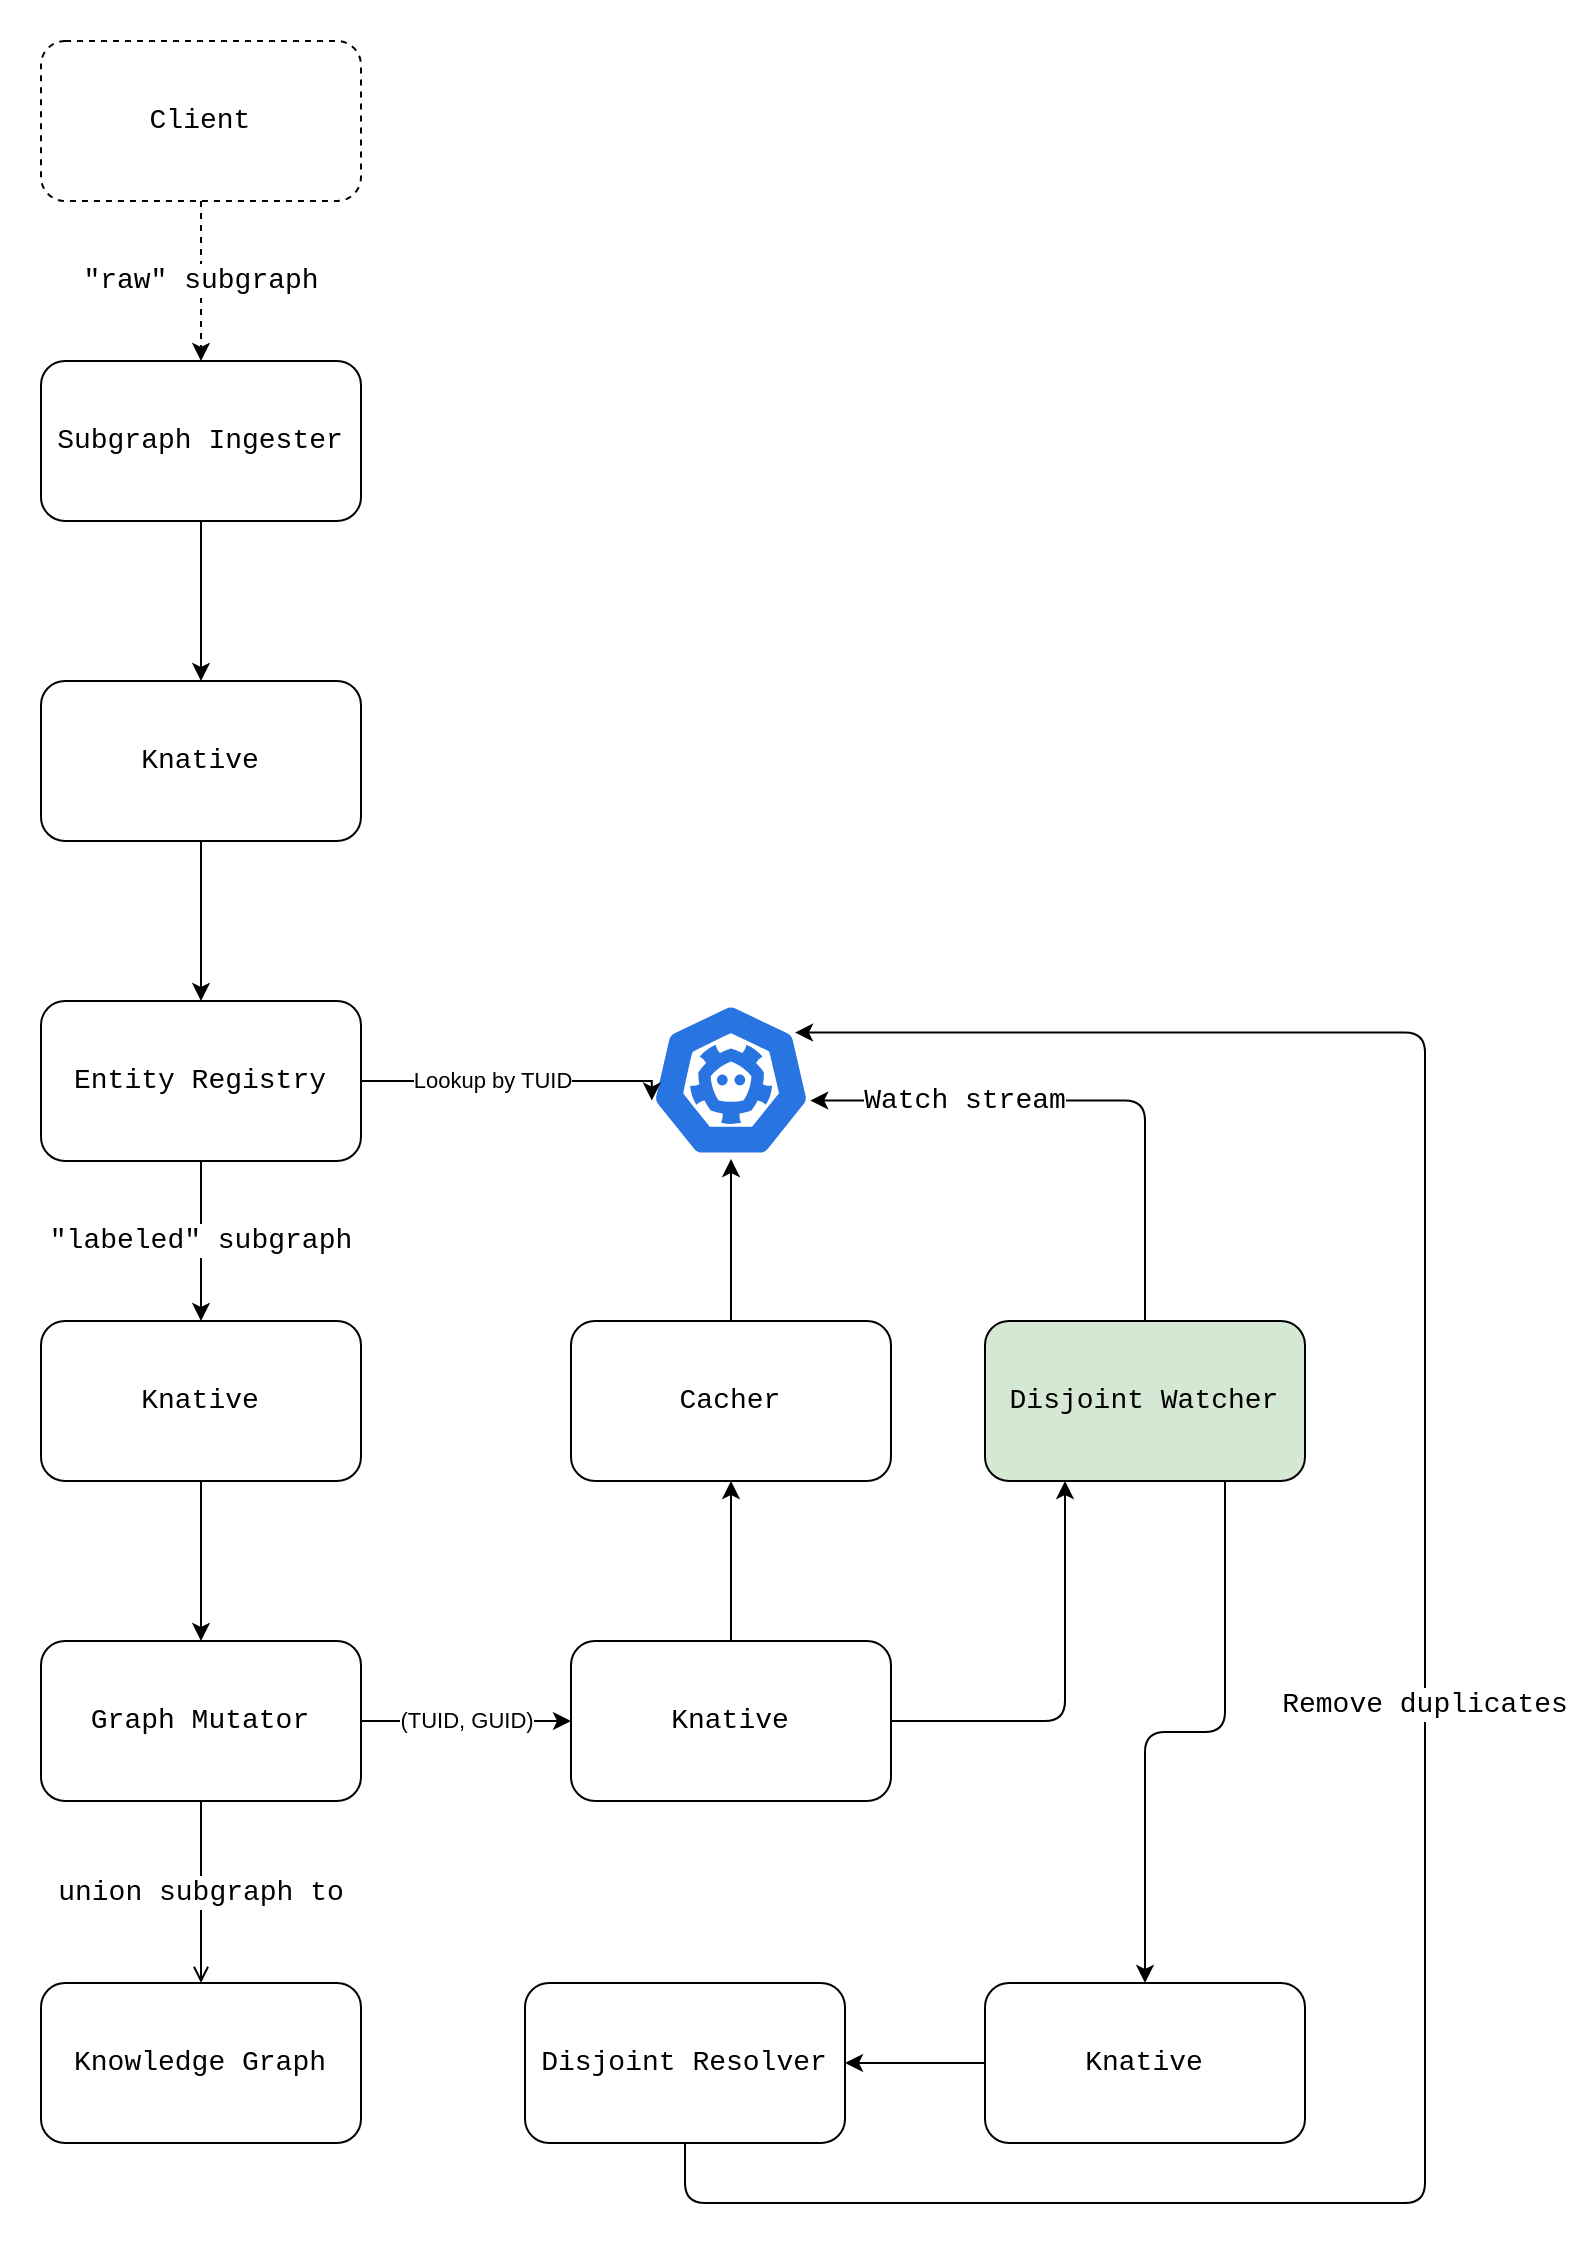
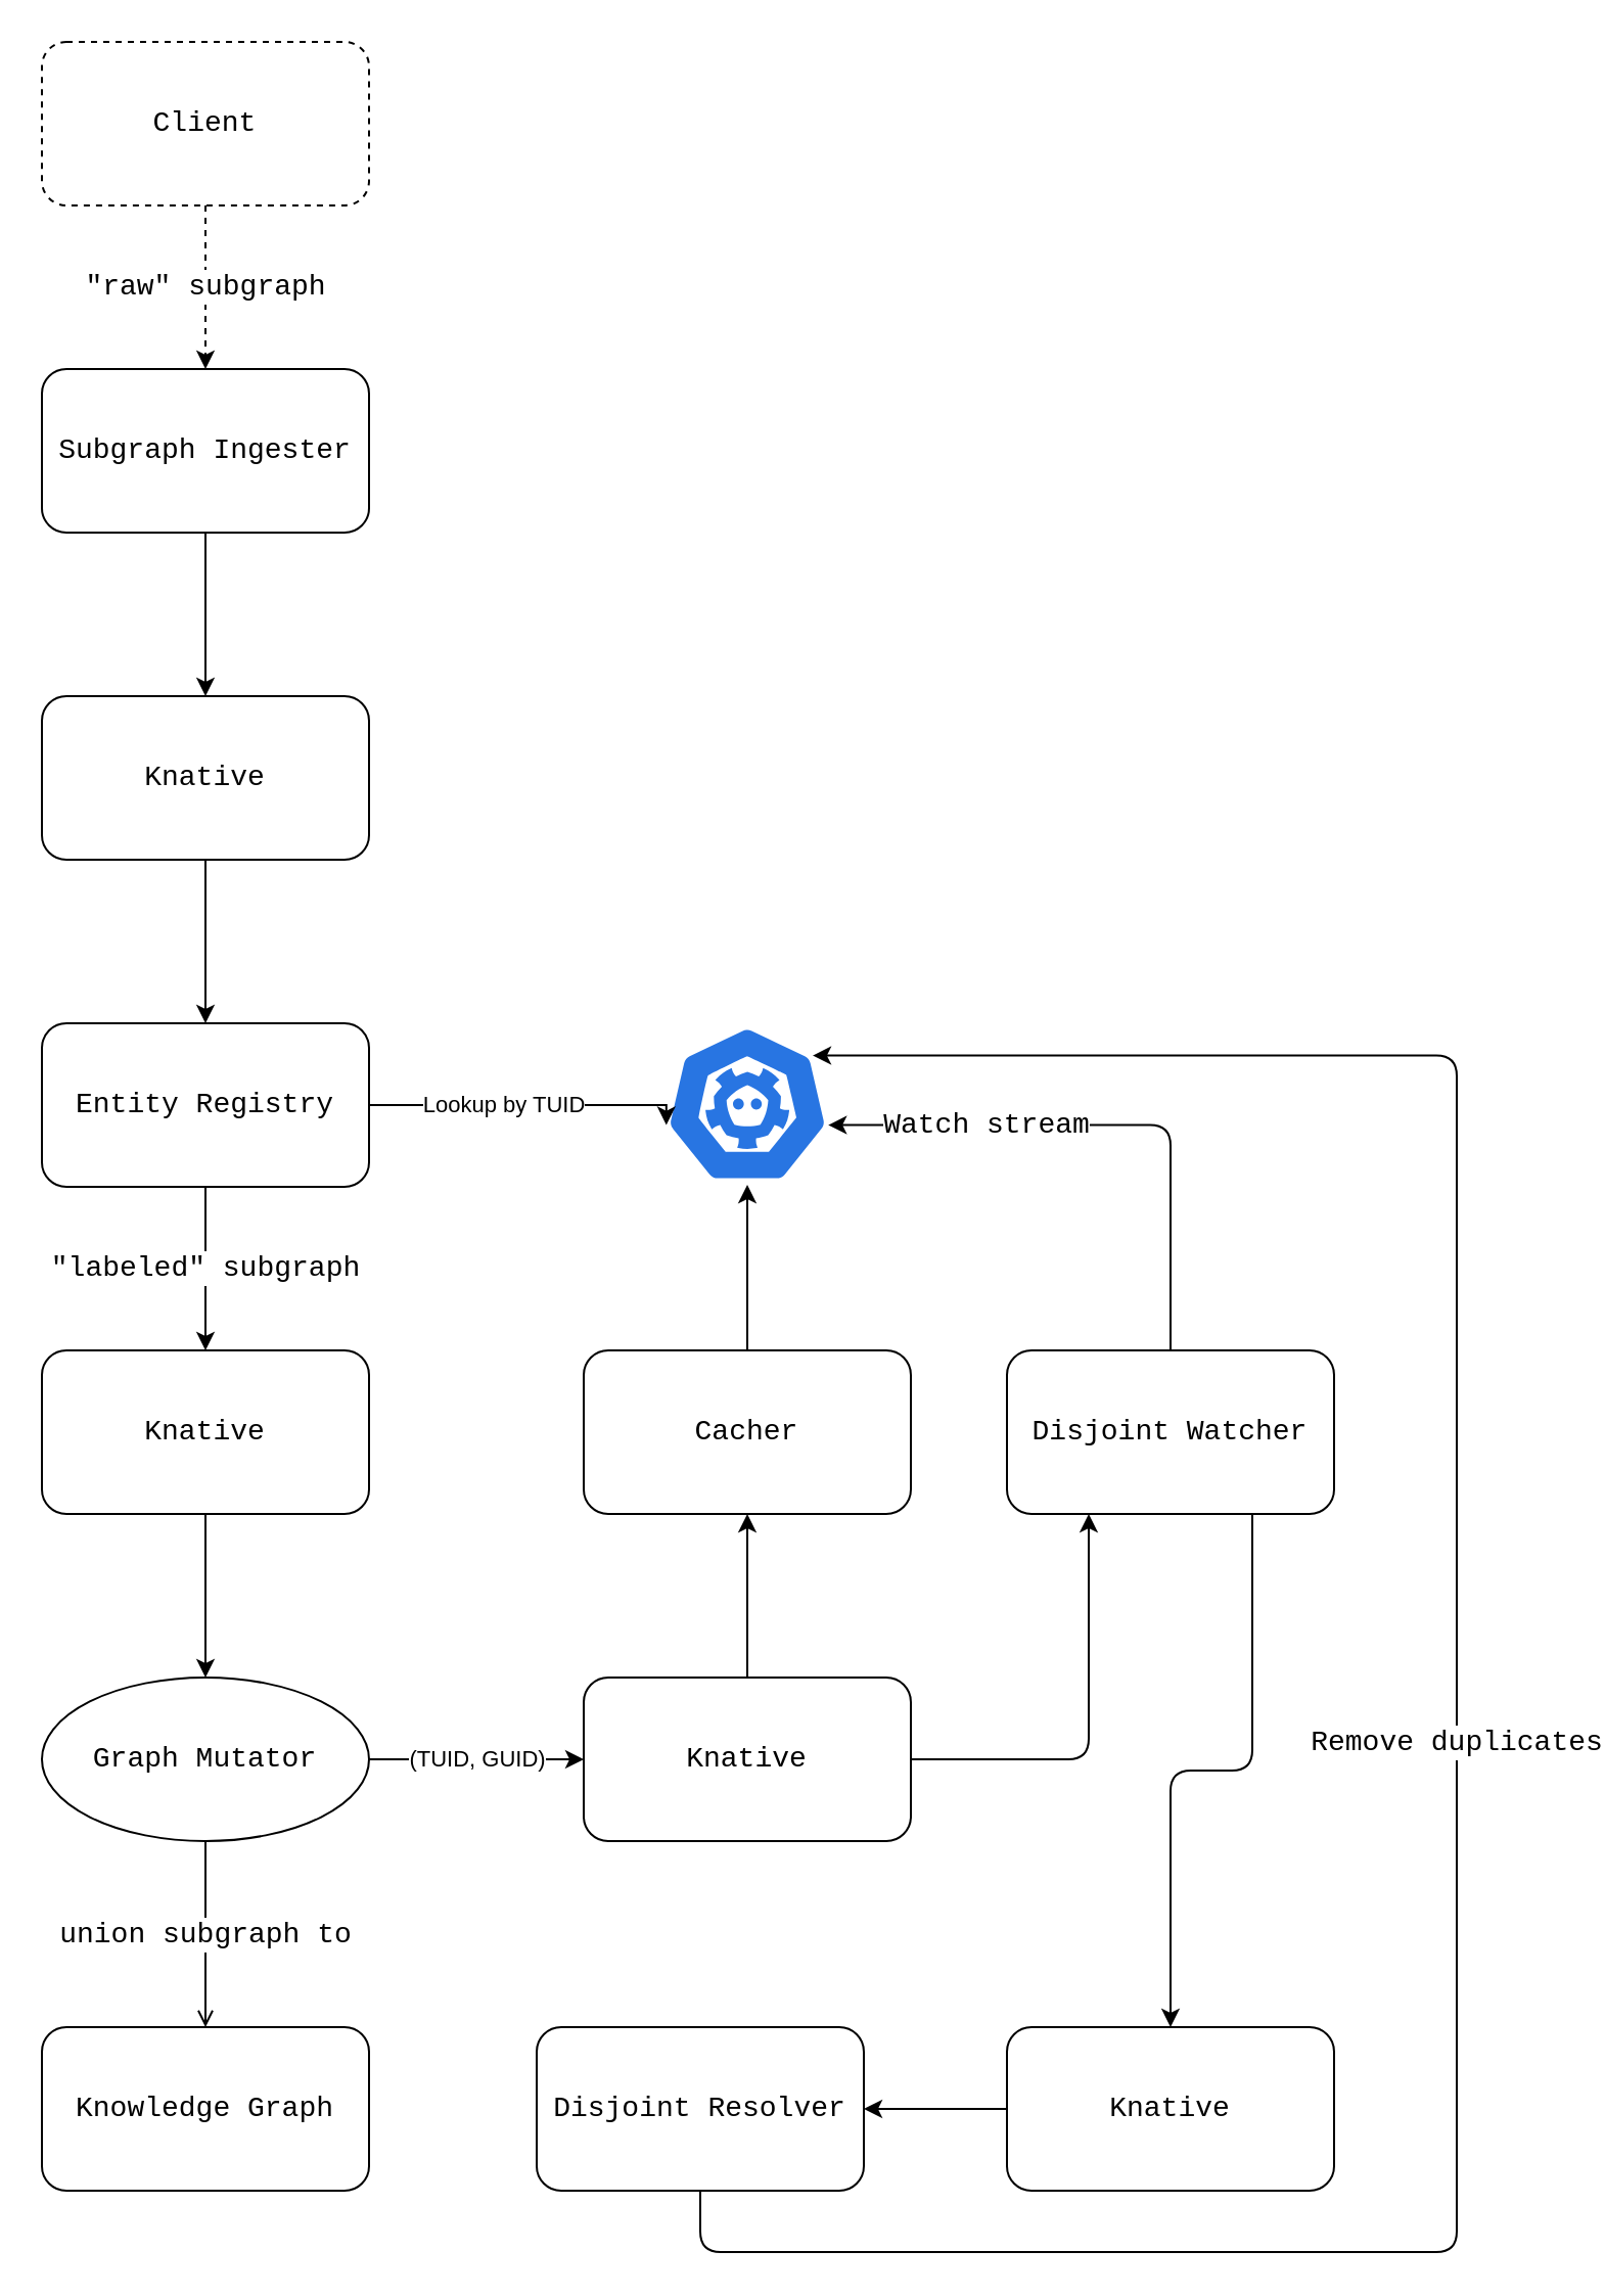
  <mxCell id="0" />
  <mxCell id="1" parent="0" />
  <mxCell id="2" value="" style="group" parent="1" vertex="1" connectable="0"><mxGeometry x="20" y="20" width="692" height="1081" as="geometry" /></mxCell>
- <mxCell id="3" value="&lt;font face=&quot;Courier New&quot;&gt;&lt;span style=&quot;font-size: 14px&quot;&gt;Graph Mutator&lt;/span&gt;&lt;/font&gt;" style="rounded=1;whiteSpace=wrap;html=1;" parent="2" vertex="1"><mxGeometry y="800" width="160" height="80" as="geometry" /></mxCell>
+ <mxCell id="3" value="&lt;font face=&quot;Courier New&quot;&gt;&lt;span style=&quot;font-size: 14px&quot;&gt;Graph Mutator&lt;/span&gt;&lt;/font&gt;" style="ellipse;whiteSpace=wrap;html=1;" parent="2" vertex="1"><mxGeometry y="800" width="160" height="80" as="geometry" /></mxCell>
  <mxCell id="4" value="&lt;font face=&quot;Courier New&quot; style=&quot;font-size: 14px&quot;&gt;Client&lt;/font&gt;" style="rounded=1;whiteSpace=wrap;html=1;dashed=1;" parent="2" vertex="1"><mxGeometry width="160" height="80" as="geometry" /></mxCell>
  <mxCell id="5" value="&lt;font face=&quot;Courier New&quot;&gt;&lt;span style=&quot;font-size: 14px&quot;&gt;Subgraph Ingester&lt;/span&gt;&lt;/font&gt;" style="rounded=1;whiteSpace=wrap;html=1;" parent="2" vertex="1"><mxGeometry y="160" width="160" height="80" as="geometry" /></mxCell>
  <mxCell id="6" value="&quot;raw&quot; subgraph" style="edgeStyle=orthogonalEdgeStyle;html=1;entryX=0.5;entryY=0;entryDx=0;entryDy=0;fontFamily=Courier New;fontSize=14;dashed=1;" parent="2" source="4" target="5" edge="1"><mxGeometry relative="1" as="geometry" /></mxCell>
  <mxCell id="7" value="&lt;font face=&quot;Courier New&quot;&gt;&lt;span style=&quot;font-size: 14px&quot;&gt;Knative&lt;/span&gt;&lt;/font&gt;" style="rounded=1;whiteSpace=wrap;html=1;" parent="2" vertex="1"><mxGeometry y="320" width="160" height="80" as="geometry" /></mxCell>
  <mxCell id="8" style="edgeStyle=orthogonalEdgeStyle;rounded=0;orthogonalLoop=1;jettySize=auto;html=1;entryX=0.5;entryY=0;entryDx=0;entryDy=0;" parent="2" source="5" target="7" edge="1"><mxGeometry relative="1" as="geometry" /></mxCell>
  <mxCell id="9" value="&lt;font face=&quot;Courier New&quot;&gt;&lt;span style=&quot;font-size: 14px&quot;&gt;Entity Registry&lt;/span&gt;&lt;/font&gt;" style="rounded=1;whiteSpace=wrap;html=1;" parent="2" vertex="1"><mxGeometry y="480" width="160" height="80" as="geometry" /></mxCell>
  <mxCell id="10" style="edgeStyle=orthogonalEdgeStyle;rounded=0;orthogonalLoop=1;jettySize=auto;html=1;entryX=0.5;entryY=0;entryDx=0;entryDy=0;" parent="2" source="7" target="9" edge="1"><mxGeometry relative="1" as="geometry" /></mxCell>
  <mxCell id="11" style="edgeStyle=orthogonalEdgeStyle;rounded=0;orthogonalLoop=1;jettySize=auto;html=1;entryX=0.5;entryY=0;entryDx=0;entryDy=0;" parent="2" source="12" target="3" edge="1"><mxGeometry relative="1" as="geometry" /></mxCell>
  <mxCell id="12" value="&lt;font face=&quot;Courier New&quot;&gt;&lt;span style=&quot;font-size: 14px&quot;&gt;Knative&lt;/span&gt;&lt;/font&gt;" style="rounded=1;whiteSpace=wrap;html=1;" parent="2" vertex="1"><mxGeometry y="640" width="160" height="80" as="geometry" /></mxCell>
  <mxCell id="13" value="&lt;font face=&quot;Courier New&quot;&gt;&lt;font style=&quot;font-size: 14px&quot;&gt;&quot;labeled&quot;&amp;nbsp;subgraph&lt;/font&gt;&lt;/font&gt;" style="edgeStyle=orthogonalEdgeStyle;rounded=0;orthogonalLoop=1;jettySize=auto;html=1;entryX=0.5;entryY=0;entryDx=0;entryDy=0;" parent="2" source="9" target="12" edge="1"><mxGeometry relative="1" as="geometry" /></mxCell>
  <mxCell id="14" value="&lt;font face=&quot;Courier New&quot;&gt;&lt;span style=&quot;font-size: 14px&quot;&gt;Knative&lt;/span&gt;&lt;/font&gt;" style="rounded=1;whiteSpace=wrap;html=1;" parent="2" vertex="1"><mxGeometry x="265" y="800" width="160" height="80" as="geometry" /></mxCell>
  <mxCell id="15" value="(TUID, GUID)" style="edgeStyle=orthogonalEdgeStyle;rounded=0;orthogonalLoop=1;jettySize=auto;html=1;entryX=0;entryY=0.5;entryDx=0;entryDy=0;" parent="2" source="3" target="14" edge="1"><mxGeometry relative="1" as="geometry" /></mxCell>
  <mxCell id="16" value="&lt;font face=&quot;Courier New&quot;&gt;&lt;span style=&quot;font-size: 14px&quot;&gt;Cacher&lt;/span&gt;&lt;/font&gt;" style="rounded=1;whiteSpace=wrap;html=1;" parent="2" vertex="1"><mxGeometry x="265" y="640" width="160" height="80" as="geometry" /></mxCell>
  <mxCell id="17" style="edgeStyle=orthogonalEdgeStyle;rounded=0;orthogonalLoop=1;jettySize=auto;html=1;entryX=0.5;entryY=1;entryDx=0;entryDy=0;" parent="2" source="14" target="16" edge="1"><mxGeometry relative="1" as="geometry" /></mxCell>
  <mxCell id="18" value="" style="sketch=0;html=1;dashed=0;whitespace=wrap;fillColor=#2875E2;strokeColor=#ffffff;points=[[0.005,0.63,0],[0.1,0.2,0],[0.9,0.2,0],[0.5,0,0],[0.995,0.63,0],[0.72,0.99,0],[0.5,1,0],[0.28,0.99,0]];shape=mxgraph.kubernetes.icon;prIcon=etcd" parent="2" vertex="1"><mxGeometry x="305" y="480" width="80" height="79" as="geometry" /></mxCell>
  <mxCell id="19" value="Lookup by TUID" style="edgeStyle=orthogonalEdgeStyle;rounded=0;orthogonalLoop=1;jettySize=auto;html=1;entryX=0.005;entryY=0.63;entryDx=0;entryDy=0;entryPerimeter=0;" parent="2" source="9" target="18" edge="1"><mxGeometry x="-0.143" relative="1" as="geometry"><Array as="points"><mxPoint x="305" y="520" /></Array><mxPoint as="offset" /><mxPoint x="265" y="520" as="targetPoint" /></mxGeometry></mxCell>
  <mxCell id="20" style="edgeStyle=orthogonalEdgeStyle;rounded=0;orthogonalLoop=1;jettySize=auto;html=1;" parent="2" source="16" target="18" edge="1"><mxGeometry relative="1" as="geometry"><mxPoint x="345" y="560" as="targetPoint" /></mxGeometry></mxCell>
  <mxCell id="21" value="&lt;font face=&quot;Courier New&quot;&gt;&lt;span style=&quot;font-size: 14px&quot;&gt;Knowledge Graph&lt;/span&gt;&lt;/font&gt;" style="rounded=1;whiteSpace=wrap;html=1;" parent="2" vertex="1"><mxGeometry y="971" width="160" height="80" as="geometry" /></mxCell>
  <mxCell id="22" value="&lt;font face=&quot;Courier New&quot; style=&quot;font-size: 14px&quot;&gt;union subgraph to&lt;/font&gt;" style="edgeStyle=orthogonalEdgeStyle;rounded=0;orthogonalLoop=1;jettySize=auto;html=1;entryX=0.5;entryY=0;entryDx=0;entryDy=0;endArrow=open;" parent="2" source="3" target="21" edge="1"><mxGeometry relative="1" as="geometry"><mxPoint x="80" y="960" as="targetPoint" /></mxGeometry></mxCell>
  <mxCell id="23" value="Watch stream" style="edgeStyle=orthogonalEdgeStyle;html=1;entryX=0.995;entryY=0.63;entryDx=0;entryDy=0;entryPerimeter=0;fontFamily=Courier New;fontSize=14;" parent="2" source="24" target="18" edge="1"><mxGeometry x="0.442" relative="1" as="geometry"><Array as="points"><mxPoint x="552" y="530" /></Array><mxPoint as="offset" /></mxGeometry></mxCell>
- <mxCell id="24" value="&lt;font face=&quot;Courier New&quot;&gt;&lt;span style=&quot;font-size: 14px&quot;&gt;Disjoint Watcher&lt;/span&gt;&lt;/font&gt;" style="rounded=1;whiteSpace=wrap;html=1;fillColor=#d5e8d4;" parent="2" vertex="1"><mxGeometry x="472" y="640" width="160" height="80" as="geometry" /></mxCell>
+ <mxCell id="24" value="&lt;font face=&quot;Courier New&quot;&gt;&lt;span style=&quot;font-size: 14px&quot;&gt;Disjoint Watcher&lt;/span&gt;&lt;/font&gt;" style="rounded=1;whiteSpace=wrap;html=1;" parent="2" vertex="1"><mxGeometry x="472" y="640" width="160" height="80" as="geometry" /></mxCell>
  <mxCell id="25" style="edgeStyle=orthogonalEdgeStyle;html=1;entryX=0.25;entryY=1;entryDx=0;entryDy=0;fontFamily=Courier New;fontSize=14;" parent="2" source="14" target="24" edge="1"><mxGeometry relative="1" as="geometry" /></mxCell>
  <mxCell id="26" value="&lt;font face=&quot;Courier New&quot;&gt;&lt;span style=&quot;font-size: 14px&quot;&gt;Knative&lt;/span&gt;&lt;/font&gt;" style="rounded=1;whiteSpace=wrap;html=1;" parent="2" vertex="1"><mxGeometry x="472" y="971" width="160" height="80" as="geometry" /></mxCell>
  <mxCell id="27" style="edgeStyle=orthogonalEdgeStyle;html=1;exitX=0.75;exitY=1;exitDx=0;exitDy=0;entryX=0.5;entryY=0;entryDx=0;entryDy=0;fontFamily=Courier New;fontSize=14;" parent="2" source="24" target="26" edge="1"><mxGeometry relative="1" as="geometry" /></mxCell>
  <mxCell id="28" value="Remove duplicates" style="edgeStyle=orthogonalEdgeStyle;html=1;entryX=0.9;entryY=0.2;entryDx=0;entryDy=0;entryPerimeter=0;fontFamily=Courier New;fontSize=14;" parent="2" source="29" target="18" edge="1"><mxGeometry x="-0.0" relative="1" as="geometry"><Array as="points"><mxPoint x="322" y="1081" /><mxPoint x="692" y="1081" /><mxPoint x="692" y="496" /></Array><mxPoint y="1" as="offset" /></mxGeometry></mxCell>
  <mxCell id="29" value="&lt;font face=&quot;Courier New&quot;&gt;&lt;span style=&quot;font-size: 14px&quot;&gt;Disjoint Resolver&lt;/span&gt;&lt;/font&gt;" style="rounded=1;whiteSpace=wrap;html=1;" parent="2" vertex="1"><mxGeometry x="242" y="971" width="160" height="80" as="geometry" /></mxCell>
  <mxCell id="30" style="edgeStyle=orthogonalEdgeStyle;html=1;entryX=1;entryY=0.5;entryDx=0;entryDy=0;fontFamily=Courier New;fontSize=14;" parent="2" source="26" target="29" edge="1"><mxGeometry relative="1" as="geometry" /></mxCell>
